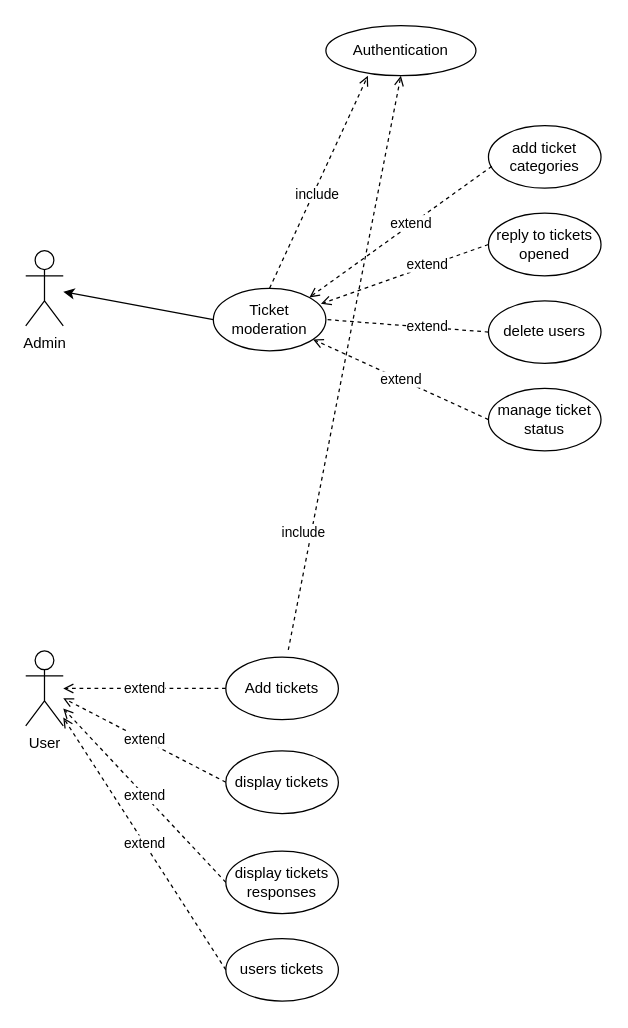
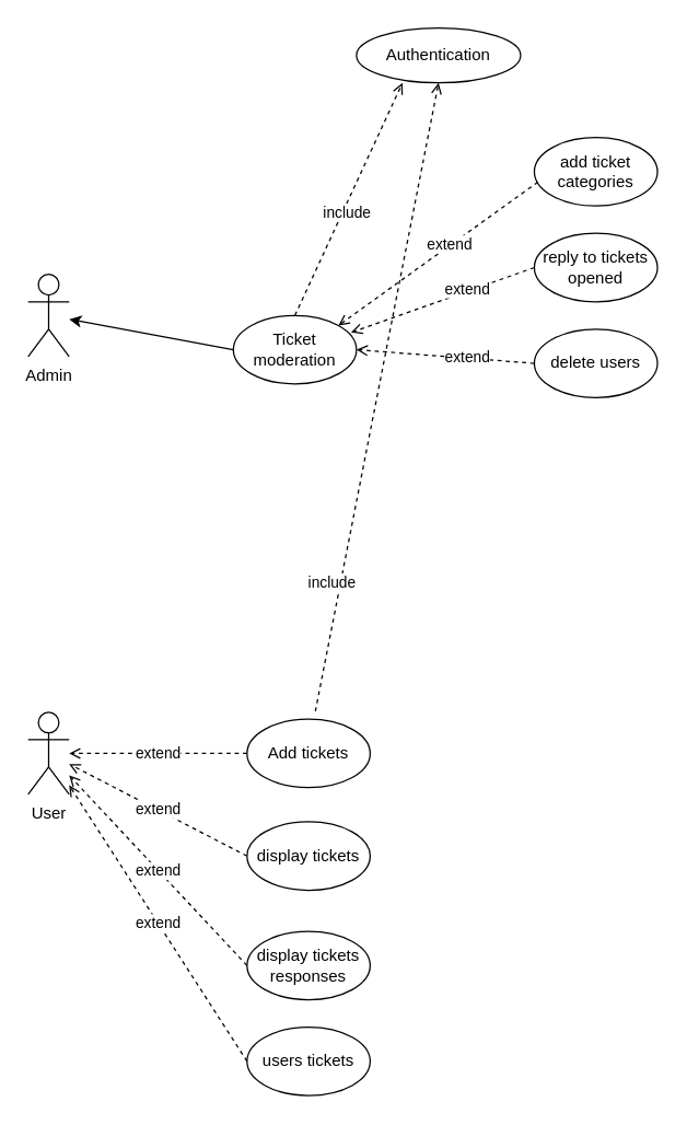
  <mxCell id="0" />
  <mxCell id="1" parent="0" />
  <mxCell id="2" value="Admin" style="shape=umlActor;verticalLabelPosition=bottom;verticalAlign=top;html=1;outlineConnect=0;" parent="1" vertex="1"><mxGeometry x="20" y="200" width="30" height="60" as="geometry" /></mxCell>
- <mxCell id="3" value="manage ticket status" style="ellipse;whiteSpace=wrap;html=1;" parent="1" vertex="1"><mxGeometry x="390" y="310" width="90" height="50" as="geometry" /></mxCell>
  <mxCell id="4" value="add ticket categories" style="ellipse;whiteSpace=wrap;html=1;" parent="1" vertex="1"><mxGeometry x="390" y="100" width="90" height="50" as="geometry" /></mxCell>
  <mxCell id="5" style="rounded=0;orthogonalLoop=1;jettySize=auto;html=1;exitX=0;exitY=0.5;exitDx=0;exitDy=0;" parent="1" source="6" target="2" edge="1"><mxGeometry relative="1" as="geometry" /></mxCell>
  <mxCell id="6" value="Ticket moderation" style="ellipse;whiteSpace=wrap;html=1;" parent="1" vertex="1"><mxGeometry x="170" y="230" width="90" height="50" as="geometry" /></mxCell>
  <mxCell id="7" value="reply to tickets opened" style="ellipse;whiteSpace=wrap;html=1;" parent="1" vertex="1"><mxGeometry x="390" y="170" width="90" height="50" as="geometry" /></mxCell>
- <mxCell id="8" style="rounded=0;orthogonalLoop=1;jettySize=auto;html=1;exitX=0;exitY=0.5;exitDx=0;exitDy=0;entryX=1;entryY=0.5;entryDx=0;entryDy=0;endArrow=none;endFill=0;dashed=1;" parent="1" source="10" target="6" edge="1"><mxGeometry relative="1" as="geometry" /></mxCell>
+ <mxCell id="8" style="rounded=0;orthogonalLoop=1;jettySize=auto;html=1;exitX=0;exitY=0.5;exitDx=0;exitDy=0;entryX=1;entryY=0.5;entryDx=0;entryDy=0;endArrow=open;endFill=0;dashed=1;" parent="1" source="10" target="6" edge="1"><mxGeometry relative="1" as="geometry" /></mxCell>
  <mxCell id="9" value="extend" style="edgeLabel;html=1;align=center;verticalAlign=middle;resizable=0;points=[];" parent="8" vertex="1" connectable="0"><mxGeometry x="-0.086" y="9" relative="1" as="geometry"><mxPoint x="11" y="-9" as="offset" /></mxGeometry></mxCell>
  <mxCell id="10" value="delete users" style="ellipse;whiteSpace=wrap;html=1;" parent="1" vertex="1"><mxGeometry x="390" y="240" width="90" height="50" as="geometry" /></mxCell>
- <mxCell id="11" value="extend" style="rounded=0;orthogonalLoop=1;jettySize=auto;html=1;exitX=0;exitY=0.5;exitDx=0;exitDy=0;endArrow=open;endFill=0;dashed=1;" parent="1" source="3" target="6" edge="1"><mxGeometry relative="1" as="geometry"><mxPoint x="400" y="275" as="sourcePoint" /><mxPoint x="260" y="260" as="targetPoint" /></mxGeometry></mxCell>
  <mxCell id="12" style="rounded=0;orthogonalLoop=1;jettySize=auto;html=1;exitX=0;exitY=0.5;exitDx=0;exitDy=0;entryX=0.956;entryY=0.249;entryDx=0;entryDy=0;endArrow=open;endFill=0;dashed=1;entryPerimeter=0;" parent="1" source="7" target="6" edge="1"><mxGeometry relative="1" as="geometry"><mxPoint x="410" y="285" as="sourcePoint" /><mxPoint x="280" y="275" as="targetPoint" /></mxGeometry></mxCell>
  <mxCell id="13" value="extend" style="edgeLabel;html=1;align=center;verticalAlign=middle;resizable=0;points=[];" parent="12" vertex="1" connectable="0"><mxGeometry x="-0.237" y="-5" relative="1" as="geometry"><mxPoint x="3" y="2" as="offset" /></mxGeometry></mxCell>
  <mxCell id="14" style="rounded=0;orthogonalLoop=1;jettySize=auto;html=1;exitX=0.03;exitY=0.649;exitDx=0;exitDy=0;entryX=1;entryY=0;entryDx=0;entryDy=0;endArrow=open;endFill=0;dashed=1;exitPerimeter=0;" parent="1" source="4" target="6" edge="1"><mxGeometry relative="1" as="geometry"><mxPoint x="420" y="295" as="sourcePoint" /><mxPoint x="290" y="285" as="targetPoint" /></mxGeometry></mxCell>
  <mxCell id="15" value="extend" style="edgeLabel;html=1;align=center;verticalAlign=middle;resizable=0;points=[];" parent="14" vertex="1" connectable="0"><mxGeometry x="-0.118" y="-1" relative="1" as="geometry"><mxPoint as="offset" /></mxGeometry></mxCell>
  <mxCell id="16" value="User" style="shape=umlActor;verticalLabelPosition=bottom;verticalAlign=top;html=1;outlineConnect=0;" parent="1" vertex="1"><mxGeometry x="20" y="520" width="30" height="60" as="geometry" /></mxCell>
  <mxCell id="17" value="Authentication" style="ellipse;whiteSpace=wrap;html=1;" parent="1" vertex="1"><mxGeometry x="260" y="20" width="120" height="40" as="geometry" /></mxCell>
  <mxCell id="18" style="rounded=0;orthogonalLoop=1;jettySize=auto;html=1;exitX=0.5;exitY=0;exitDx=0;exitDy=0;endArrow=open;endFill=0;dashed=1;entryX=0.28;entryY=1.002;entryDx=0;entryDy=0;entryPerimeter=0;" parent="1" source="6" target="17" edge="1"><mxGeometry relative="1" as="geometry"><mxPoint x="265.75" y="65.06" as="sourcePoint" /><mxPoint x="200" y="-20" as="targetPoint" /></mxGeometry></mxCell>
  <mxCell id="19" value="include" style="edgeLabel;html=1;align=center;verticalAlign=middle;resizable=0;points=[];" parent="18" vertex="1" connectable="0"><mxGeometry x="-0.105" y="-2" relative="1" as="geometry"><mxPoint as="offset" /></mxGeometry></mxCell>
  <mxCell id="20" value="Add tickets" style="ellipse;whiteSpace=wrap;html=1;" parent="1" vertex="1"><mxGeometry x="180" y="525" width="90" height="50" as="geometry" /></mxCell>
  <mxCell id="21" value="extend" style="rounded=0;orthogonalLoop=1;jettySize=auto;html=1;exitX=0;exitY=0.5;exitDx=0;exitDy=0;endArrow=open;endFill=0;dashed=1;" parent="1" source="24" target="16" edge="1"><mxGeometry relative="1" as="geometry"><mxPoint x="370.29" y="534.09" as="sourcePoint" /><mxPoint x="230.002" y="470" as="targetPoint" /></mxGeometry></mxCell>
  <mxCell id="22" style="rounded=0;orthogonalLoop=1;jettySize=auto;html=1;exitX=0.555;exitY=-0.116;exitDx=0;exitDy=0;endArrow=open;endFill=0;dashed=1;entryX=0.5;entryY=1;entryDx=0;entryDy=0;exitPerimeter=0;" parent="1" source="20" target="17" edge="1"><mxGeometry relative="1" as="geometry"><mxPoint x="210" y="529.92" as="sourcePoint" /><mxPoint x="288.6" y="360" as="targetPoint" /></mxGeometry></mxCell>
  <mxCell id="23" value="include" style="edgeLabel;html=1;align=center;verticalAlign=middle;resizable=0;points=[];" parent="22" vertex="1" connectable="0"><mxGeometry x="-0.105" y="-2" relative="1" as="geometry"><mxPoint x="-31" y="110" as="offset" /></mxGeometry></mxCell>
  <mxCell id="24" value="display tickets" style="ellipse;whiteSpace=wrap;html=1;" parent="1" vertex="1"><mxGeometry x="180" y="600" width="90" height="50" as="geometry" /></mxCell>
  <mxCell id="25" value="display tickets responses" style="ellipse;whiteSpace=wrap;html=1;" parent="1" vertex="1"><mxGeometry x="180" y="680" width="90" height="50" as="geometry" /></mxCell>
  <mxCell id="26" value="extend" style="rounded=0;orthogonalLoop=1;jettySize=auto;html=1;exitX=0;exitY=0.5;exitDx=0;exitDy=0;endArrow=open;endFill=0;dashed=1;" parent="1" source="25" target="16" edge="1"><mxGeometry relative="1" as="geometry"><mxPoint x="190" y="655" as="sourcePoint" /><mxPoint x="60" y="569.828" as="targetPoint" /></mxGeometry></mxCell>
  <mxCell id="27" value="extend" style="rounded=0;orthogonalLoop=1;jettySize=auto;html=1;exitX=0;exitY=0.5;exitDx=0;exitDy=0;endArrow=open;endFill=0;dashed=1;" parent="1" source="20" target="16" edge="1"><mxGeometry relative="1" as="geometry"><mxPoint x="200" y="665" as="sourcePoint" /><mxPoint x="70" y="579.828" as="targetPoint" /></mxGeometry></mxCell>
  <mxCell id="28" value="users tickets" style="ellipse;whiteSpace=wrap;html=1;" vertex="1" parent="1"><mxGeometry x="180" y="750" width="90" height="50" as="geometry" /></mxCell>
  <mxCell id="29" value="extend" style="rounded=0;orthogonalLoop=1;jettySize=auto;html=1;exitX=0;exitY=0.5;exitDx=0;exitDy=0;endArrow=open;endFill=0;dashed=1;" edge="1" parent="1" source="28" target="16"><mxGeometry relative="1" as="geometry"><mxPoint x="190" y="715" as="sourcePoint" /><mxPoint x="60" y="576.034" as="targetPoint" /></mxGeometry></mxCell>
